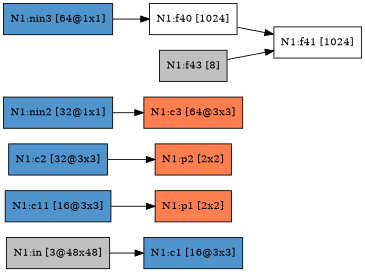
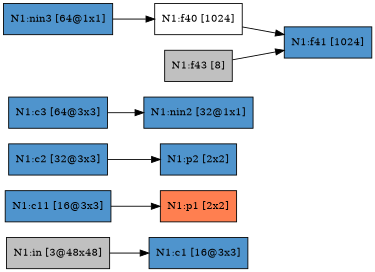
  digraph {
    rankdir=LR
    node [fillcolor=steelblue3 fontsize=12 shape=box style=filled]
    n1 [fillcolor=gray label="N1:in [3@48x48]"]
    n2 [label="N1:c1 [16@3x3]"]
    n3 [label="N1:c11 [16@3x3]"]
    n4 [fillcolor=coral label="N1:p1 [2x2]"]
    n5 [label="N1:c2 [32@3x3]"]
-   n6 [fillcolor=coral label="N1:p2 [2x2]"]
+   n6 [label="N1:p2 [2x2]"]
    n7 [label="N1:nin2 [32@1x1]"]
-   n8 [fillcolor=coral label="N1:c3 [64@3x3]"]
+   n8 [label="N1:c3 [64@3x3]"]
    n9 [label="N1:nin3 [64@1x1]"]
    n10 [fillcolor=White label="N1:f40 [1024]"]
-   n11 [fillcolor=White label="N1:f41 [1024]"]
+   n11 [label="N1:f41 [1024]"]
    n12 [fillcolor=Gray label="N1:f43 [8]"]
    n1 -> n2
    n3 -> n4
    n5 -> n6
-   n7 -> n8
+   n8 -> n7
    n9 -> n10
    n10 -> n11
    n12 -> n11
  }
